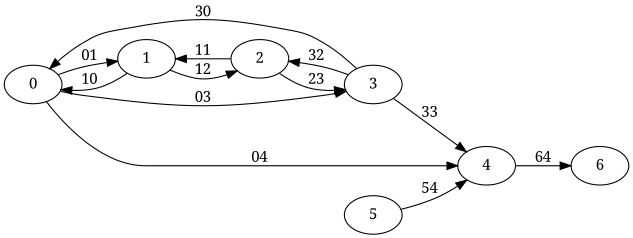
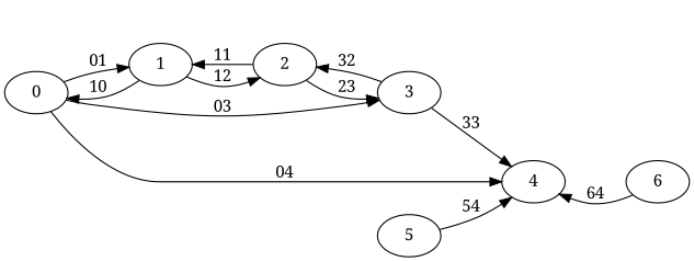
  digraph {
    fontname="Noto Serif"
    rankdir=LR
    node [fontname="Noto Serif"]
    edge [fontname="Noto Serif"]
    0
    1
    3
    4
    2
    5
    6
    0 -> 1 [label=01]
    0 -> 3 [label=03]
    0 -> 4 [label=04]
    1 -> 0 [label=10]
    1 -> 2 [label=12]
-   3 -> 0 [label=30]
    3 -> 4 [label=33]
    3 -> 2 [label=32]
    2 -> 1 [label=11]
    2 -> 3 [label=23]
    5 -> 4 [label=54]
-   4 -> 6 [label=64]
+   6 -> 4 [label=64]
  }
